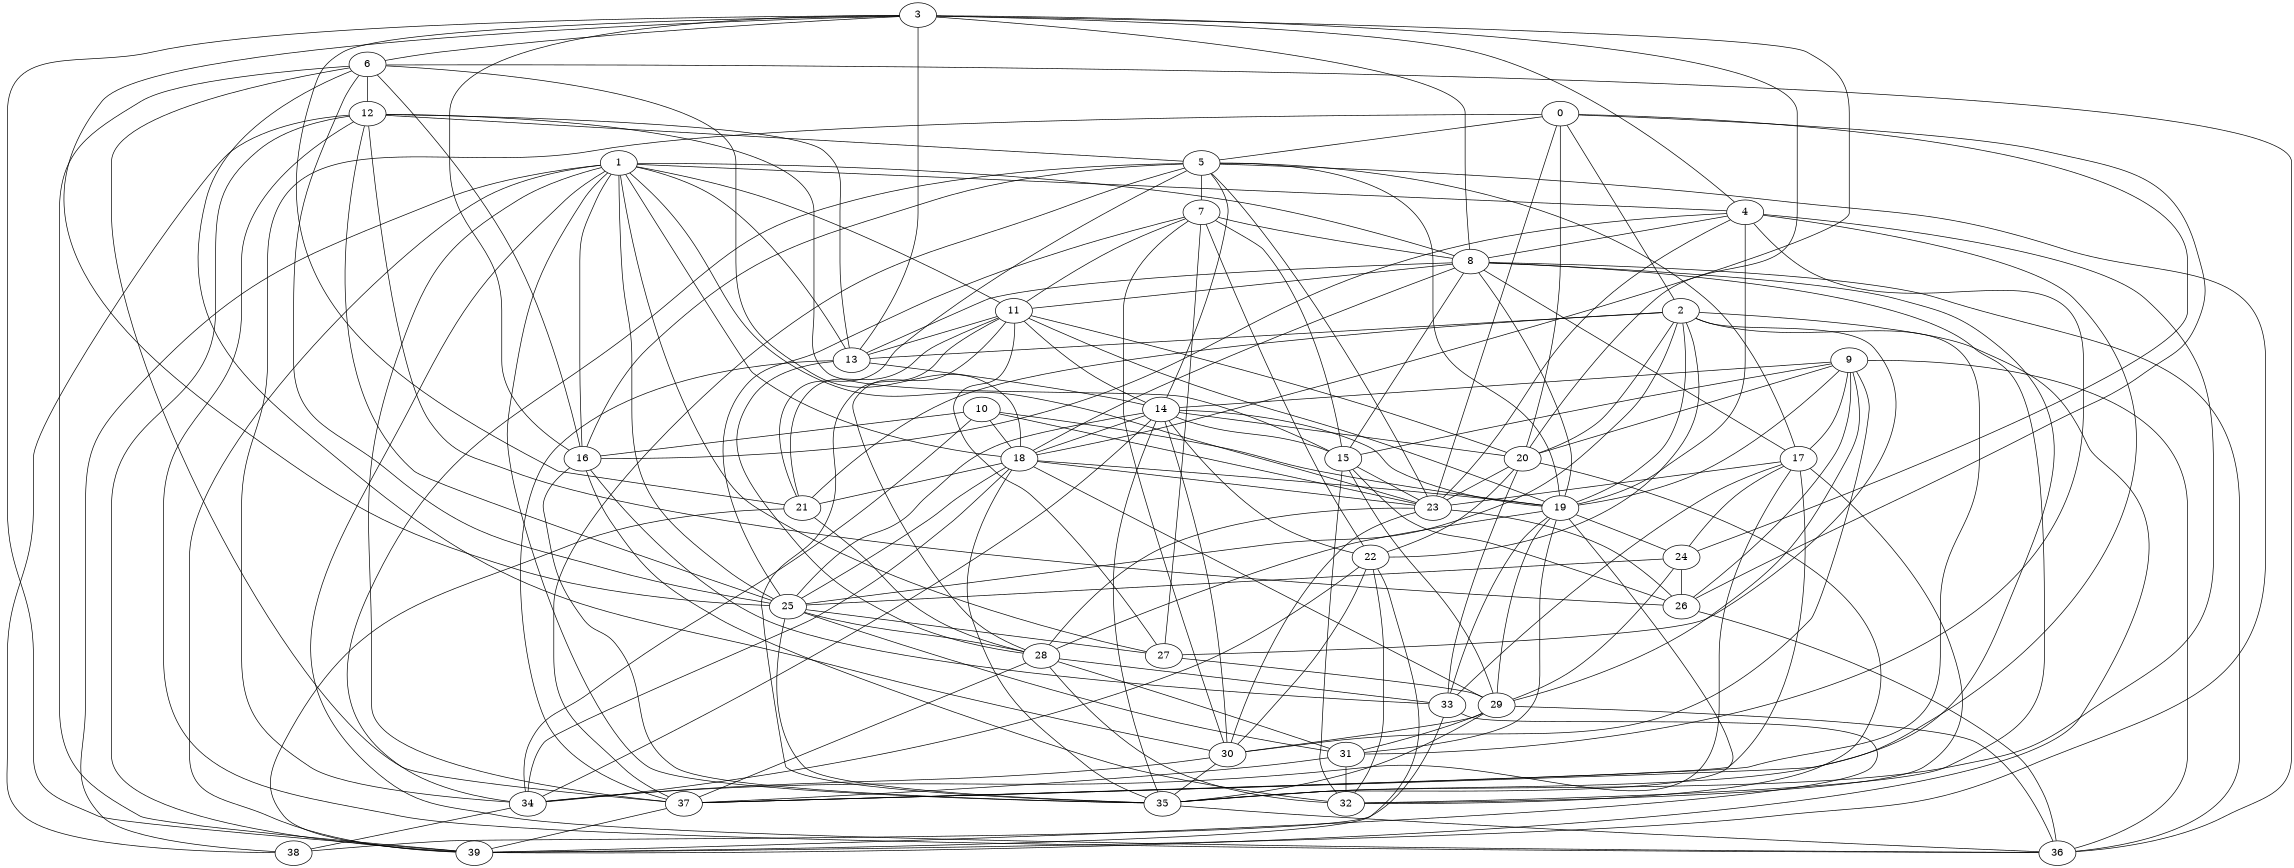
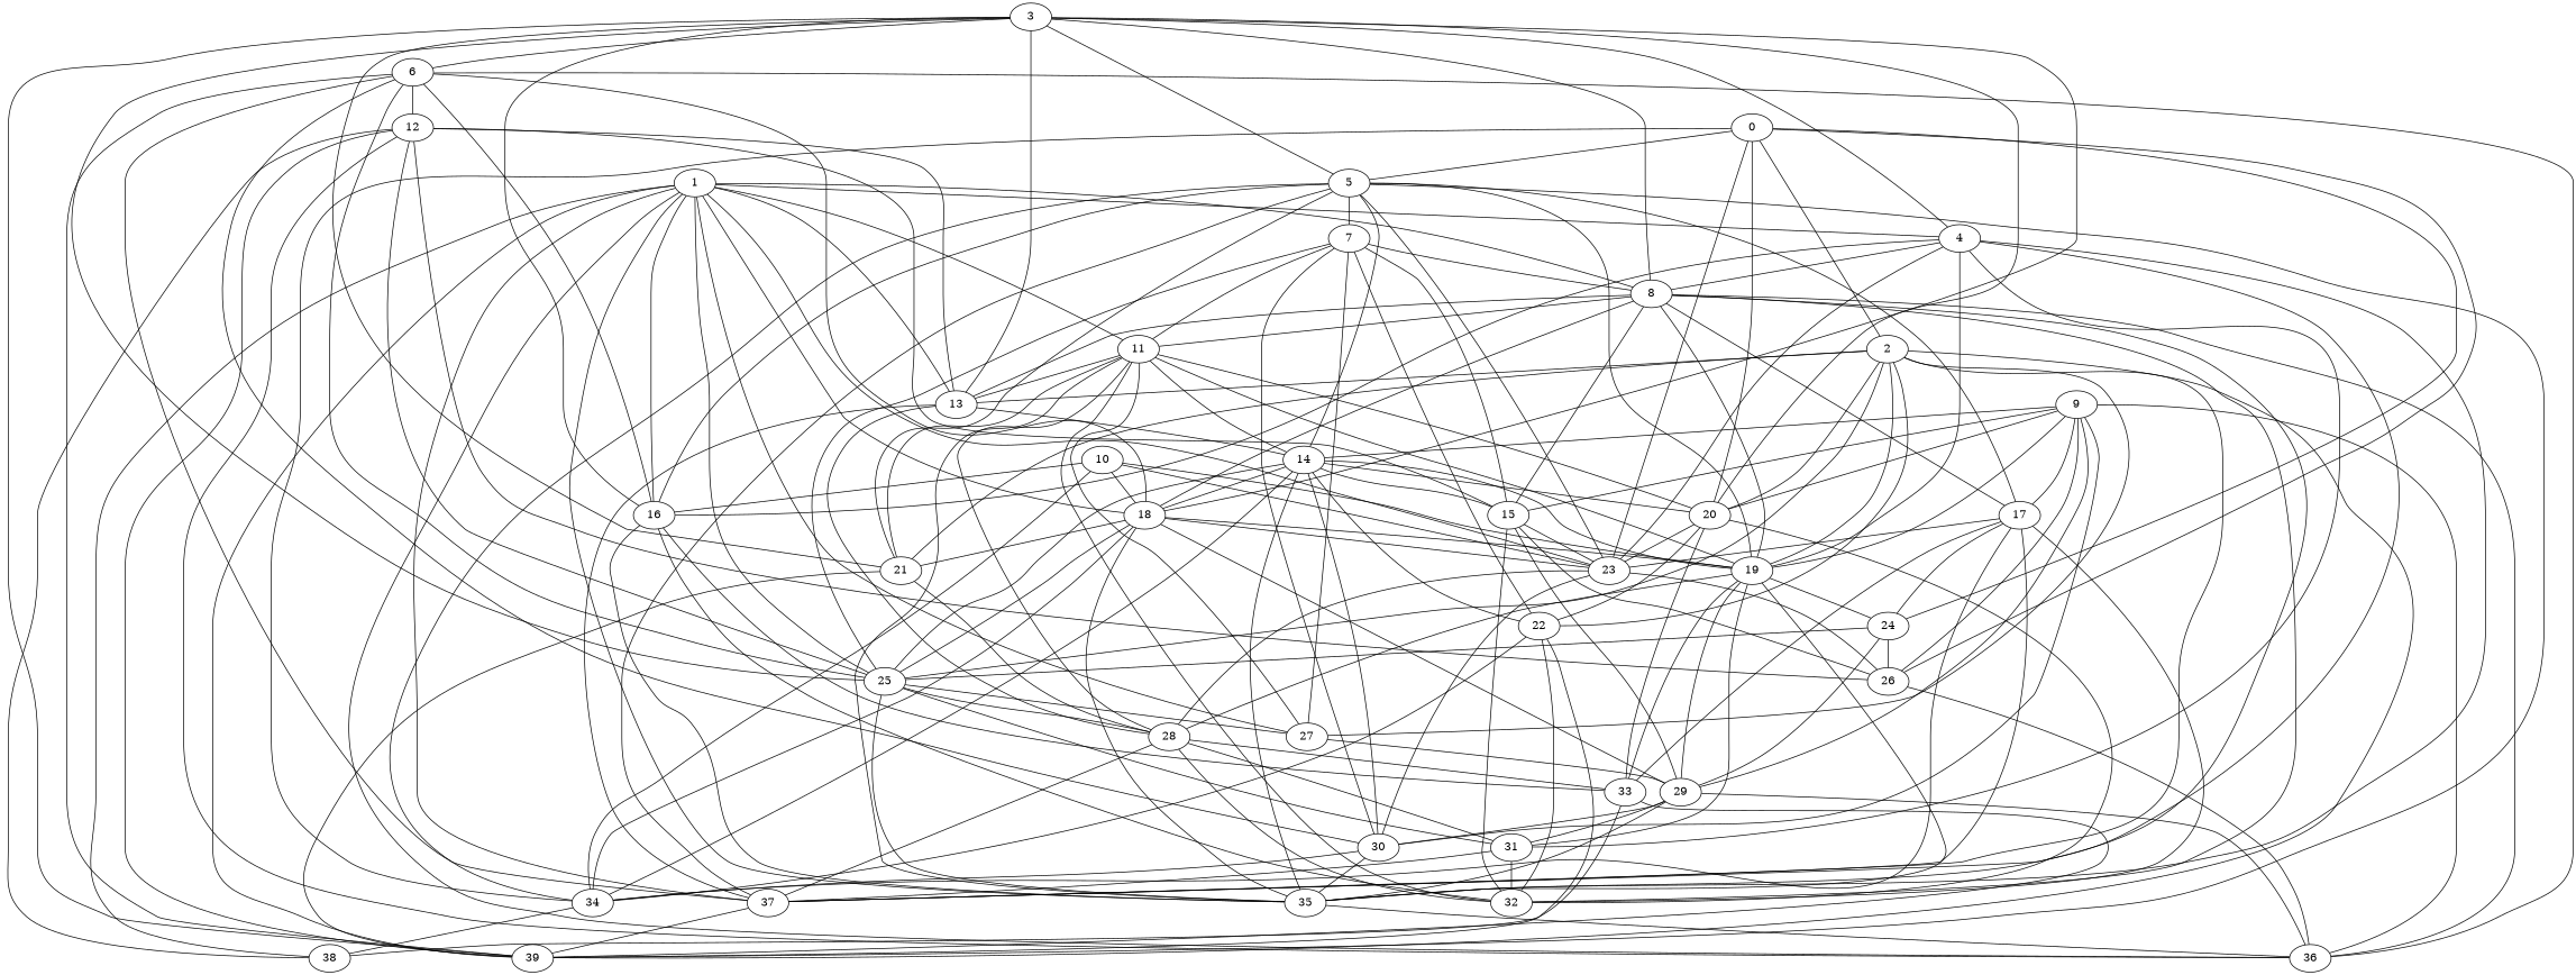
  strict graph {
    node [w=8]
    edge [w=-15]
    0 [w=7]
    2 [w=4]
    5 [w=-5]
    20
    23 [w=-15]
    24 [w=14]
    26 [w=16]
    34 [w=10]
    13 [w=16]
    25
    27 [w=-2]
    37 [w=6]
    39 [w=-8]
    19 [w=-5]
    21 [w=15]
    22 [w=16]
    16 [w=-7]
    7 [w=7]
    14
    17 [w=10]
    32 [w=-4]
    33 [w=-5]
    30
    28 [w=-9]
    29 [w=-15]
    36 [w=-11]
    38 [w=12]
    35 [w=-4]
    31 [w=-12]
    8 [w=-12]
    11 [w=-10]
    15 [w=12]
    18 [w=13]
    1 [w=-9]
    4 [w=-14]
    3 [w=-14]
    6 [w=-16]
    12 [w=-3]
    9 [w=11]
    10 [w=14]
    0 -- 2 [w=-7]
    0 -- 5 [w=-12]
    0 -- 20 [w=5]
    0 -- 23 [w=-7]
    0 -- 24 [w=13]
    0 -- 26 [w=12]
    0 -- 34 [w=-6]
    2 -- 20 [w=-16]
    2 -- 13 [w=14]
    2 -- 25 [w=3]
    2 -- 27 [w=6]
    2 -- 37 [w=-13]
    2 -- 39 [w=7]
    2 -- 19 [w=-9]
    2 -- 21 [w=-11]
    2 -- 22 [w=-12]
    5 -- 23 [w=14]
    5 -- 34 [w=10]
    5 -- 37 [w=3]
    5 -- 39 [w=-9]
    5 -- 19 [w=16]
    5 -- 21 [w=3]
    5 -- 16 [w=3]
    5 -- 7 [w=-13]
    5 -- 14 [w=-16]
    5 -- 17 [w=2]
    20 -- 23 [w=11]
    20 -- 22 [w=-2]
    20 -- 32 [w=-12]
    20 -- 33 [w=-4]
    23 -- 26 [w=-11]
    23 -- 30 [w=15]
    23 -- 28
    24 -- 26 [w=5]
    24 -- 25 [w=-14]
    24 -- 29 [w=-11]
    26 -- 36 [w=2]
    34 -- 38 [w=2]
    13 -- 37 [w=15]
    13 -- 14 [w=15]
    13 -- 28 [w=10]
    25 -- 27 [w=9]
    25 -- 28 [w=-9]
    25 -- 35 [w=-2]
    25 -- 31 [w=13]
    27 -- 29 [w=-16]
    37 -- 39 [w=8]
    19 -- 24 [w=-11]
    19 -- 33 [w=13]
    19 -- 28 [w=-4]
    19 -- 29 [w=12]
    19 -- 35 [w=8]
    19 -- 31 [w=2]
    21 -- 39 [w=-6]
    21 -- 28 [w=11]
    22 -- 34 [w=15]
    22 -- 39 [w=-16]
    22 -- 32
-   22 -- 30 [w=-11]
    16 -- 32 [w=10]
    16 -- 33 [w=-13]
    16 -- 35 [w=16]
    7 -- 25 [w=-2]
    7 -- 27 [w=-11]
    7 -- 22 [w=5]
    7 -- 30 [w=-8]
    7 -- 8 [w=-13]
    7 -- 11 [w=-5]
    7 -- 15 [w=-12]
    14 -- 20 [w=4]
    14 -- 34 [w=-12]
    14 -- 25 [w=-10]
    14 -- 19 [w=6]
    14 -- 22 [w=16]
    14 -- 30 [w=-8]
    14 -- 35 [w=-16]
    14 -- 15 [w=15]
    14 -- 18 [w=-7]
    17 -- 23 [w=8]
    17 -- 24 [w=-12]
    17 -- 34 [w=-3]
    17 -- 37 [w=-16]
    17 -- 32 [w=-7]
    17 -- 33 [w=-12]
    33 -- 39 [w=-3]
    33 -- 38 [w=2]
    30 -- 34 [w=-2]
    30 -- 35
    28 -- 37 [w=-7]
    28 -- 32 [w=3]
    28 -- 33 [w=3]
    28 -- 31 [w=-8]
    29 -- 30 [w=7]
    29 -- 36 [w=6]
    29 -- 35 [w=14]
    29 -- 31 [w=10]
    35 -- 36 [w=13]
    31 -- 37 [w=10]
    31 -- 32 [w=5]
    8 -- 13 [w=-6]
    8 -- 19 [w=8]
    8 -- 17 [w=4]
    8 -- 32 [w=9]
    8 -- 36 [w=-5]
    8 -- 35 [w=-12]
    8 -- 11 [w=14]
    8 -- 15 [w=-5]
    8 -- 18 [w=-7]
    11 -- 20 [w=-7]
    11 -- 13 [w=-14]
    11 -- 27 [w=-14]
    11 -- 19 [w=13]
    11 -- 21 [w=-14]
    11 -- 14 [w=-2]
+   11 -- 32 [w=14]
    11 -- 28 [w=5]
    11 -- 35
    15 -- 23 [w=6]
    15 -- 26
    15 -- 32 [w=-2]
    15 -- 29 [w=11]
    18 -- 23 [w=-6]
    18 -- 34 [w=-10]
    18 -- 25 [w=-5]
    18 -- 19 [w=-5]
    18 -- 21
    18 -- 29 [w=12]
    18 -- 35 [w=-5]
    1 -- 23 [w=-14]
    1 -- 13 [w=11]
    1 -- 25 [w=-5]
    1 -- 27 [w=16]
    1 -- 37 [w=-6]
    1 -- 39 [w=11]
    1 -- 16 [w=-14]
    1 -- 36 [w=-10]
    1 -- 38 [w=10]
    1 -- 35 [w=-14]
    1 -- 8
    1 -- 11 [w=-7]
    1 -- 18 [w=2]
    1 -- 4
    4 -- 23 [w=9]
    4 -- 37 [w=12]
    4 -- 19 [w=-10]
    4 -- 16 [w=16]
    4 -- 35 [w=-5]
    4 -- 31 [w=-13]
    4 -- 8
-   12 -- 5
+   3 -- 5
    3 -- 20 [w=9]
    3 -- 13 [w=-14]
    3 -- 25 [w=5]
    3 -- 39 [w=12]
    3 -- 21 [w=8]
    3 -- 16 [w=15]
    3 -- 8 [w=15]
    3 -- 18
    3 -- 4 [w=-14]
    3 -- 6 [w=-9]
    6 -- 25 [w=2]
    6 -- 37 [w=-3]
    6 -- 39 [w=-13]
    6 -- 16 [w=14]
    6 -- 30 [w=3]
    6 -- 36 [w=3]
    6 -- 18 [w=8]
    6 -- 12 [w=-11]
    12 -- 26 [w=-9]
    12 -- 13 [w=7]
    12 -- 25
    12 -- 39 [w=4]
    12 -- 36 [w=5]
    12 -- 38 [w=10]
    12 -- 15 [w=11]
    9 -- 20 [w=-11]
    9 -- 26 [w=8]
    9 -- 19 [w=-10]
    9 -- 14 [w=-12]
    9 -- 17 [w=-9]
    9 -- 30 [w=-8]
    9 -- 29 [w=14]
    9 -- 36 [w=-13]
    9 -- 15 [w=-16]
    10 -- 23 [w=12]
    10 -- 34 [w=5]
    10 -- 19 [w=14]
    10 -- 16 [w=13]
    10 -- 18 [w=5]
  }
